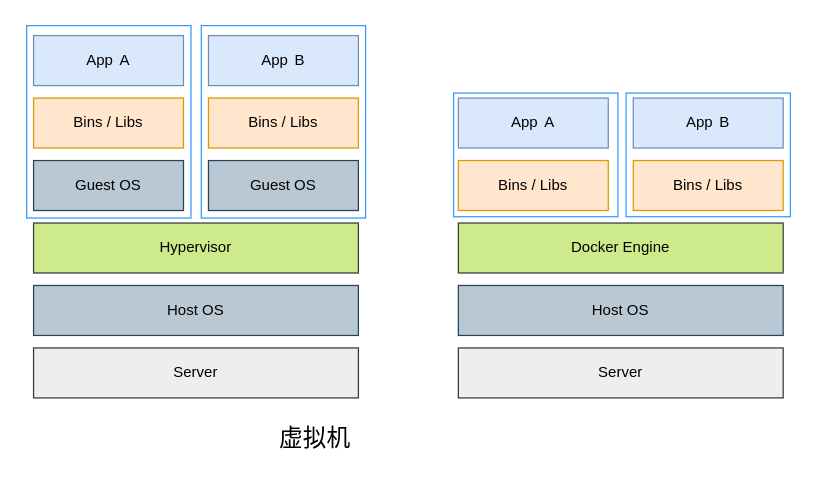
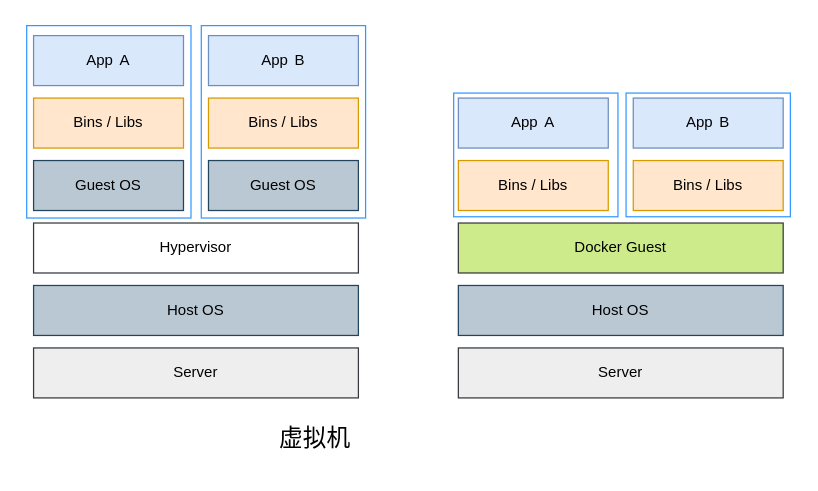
  <mxCell id="0" />
  <mxCell id="1" parent="0" />
  <mxCell id="2" value="App&lt;span style=&quot;white-space: pre;&quot;&gt;&#09;&lt;/span&gt;A" style="rounded=0;whiteSpace=wrap;html=1;fillColor=#dae8fc;strokeColor=#6c8ebf;" vertex="1" parent="1"><mxGeometry x="26" y="28" width="120" height="40" as="geometry" /></mxCell>
  <mxCell id="3" value="Bins / Libs" style="rounded=0;whiteSpace=wrap;html=1;fillColor=#ffe6cc;strokeColor=#d79b00;" vertex="1" parent="1"><mxGeometry x="26" y="78" width="120" height="40" as="geometry" /></mxCell>
  <mxCell id="4" value="Guest OS" style="rounded=0;whiteSpace=wrap;html=1;fillColor=#bac8d3;strokeColor=#23445d;" vertex="1" parent="1"><mxGeometry x="26" y="128" width="120" height="40" as="geometry" /></mxCell>
  <mxCell id="5" value="App&lt;span style=&quot;white-space: pre;&quot;&gt;&#09;&lt;/span&gt;B" style="rounded=0;whiteSpace=wrap;html=1;fillColor=#dae8fc;strokeColor=#6c8ebf;" vertex="1" parent="1"><mxGeometry x="166" y="28" width="120" height="40" as="geometry" /></mxCell>
  <mxCell id="6" value="Bins / Libs" style="rounded=0;whiteSpace=wrap;html=1;fillColor=#ffe6cc;strokeColor=#d79b00;" vertex="1" parent="1"><mxGeometry x="166" y="78" width="120" height="40" as="geometry" /></mxCell>
  <mxCell id="7" value="Guest OS" style="rounded=0;whiteSpace=wrap;html=1;fillColor=#bac8d3;strokeColor=#23445d;" vertex="1" parent="1"><mxGeometry x="166" y="128" width="120" height="40" as="geometry" /></mxCell>
- <mxCell id="8" value="Hypervisor" style="rounded=0;whiteSpace=wrap;html=1;fillColor=#cdeb8b;strokeColor=#36393d;" vertex="1" parent="1"><mxGeometry x="26" y="178" width="260" height="40" as="geometry" /></mxCell>
+ <mxCell id="8" value="Hypervisor" style="rounded=0;whiteSpace=wrap;html=1;fillColor=#ffffff;strokeColor=#36393d;" vertex="1" parent="1"><mxGeometry x="26" y="178" width="260" height="40" as="geometry" /></mxCell>
  <mxCell id="9" value="Host OS" style="rounded=0;whiteSpace=wrap;html=1;fillColor=#bac8d3;strokeColor=#23445d;" vertex="1" parent="1"><mxGeometry x="26" y="228" width="260" height="40" as="geometry" /></mxCell>
  <mxCell id="10" value="Server" style="rounded=0;whiteSpace=wrap;html=1;fillColor=#eeeeee;strokeColor=#36393d;" vertex="1" parent="1"><mxGeometry x="26" y="278" width="260" height="40" as="geometry" /></mxCell>
  <mxCell id="11" value="&lt;font style=&quot;font-size: 19px;&quot;&gt;虚拟机&lt;/font&gt;" style="text;html=1;align=center;verticalAlign=middle;resizable=0;points=[];autosize=1;strokeColor=none;fillColor=none;" vertex="1" parent="1"><mxGeometry x="211" y="331" width="80" height="40" as="geometry" /></mxCell>
  <mxCell id="12" value="App&lt;span style=&quot;white-space: pre;&quot;&gt;&#09;&lt;/span&gt;A" style="rounded=0;whiteSpace=wrap;html=1;fillColor=#dae8fc;strokeColor=#6c8ebf;" vertex="1" parent="1"><mxGeometry x="366" y="78" width="120" height="40" as="geometry" /></mxCell>
  <mxCell id="13" value="Bins / Libs" style="rounded=0;whiteSpace=wrap;html=1;fillColor=#ffe6cc;strokeColor=#d79b00;" vertex="1" parent="1"><mxGeometry x="366" y="128" width="120" height="40" as="geometry" /></mxCell>
  <mxCell id="14" value="App&lt;span style=&quot;white-space: pre;&quot;&gt;&#09;&lt;/span&gt;B" style="rounded=0;whiteSpace=wrap;html=1;fillColor=#dae8fc;strokeColor=#6c8ebf;" vertex="1" parent="1"><mxGeometry x="506" y="78" width="120" height="40" as="geometry" /></mxCell>
  <mxCell id="15" value="Bins / Libs" style="rounded=0;whiteSpace=wrap;html=1;fillColor=#ffe6cc;strokeColor=#d79b00;" vertex="1" parent="1"><mxGeometry x="506" y="128" width="120" height="40" as="geometry" /></mxCell>
- <mxCell id="16" value="Docker Engine" style="rounded=0;whiteSpace=wrap;html=1;fillColor=#cdeb8b;strokeColor=#36393d;" vertex="1" parent="1"><mxGeometry x="366" y="178" width="260" height="40" as="geometry" /></mxCell>
+ <mxCell id="16" value="Docker Guest" style="rounded=0;whiteSpace=wrap;html=1;fillColor=#cdeb8b;strokeColor=#36393d;" vertex="1" parent="1"><mxGeometry x="366" y="178" width="260" height="40" as="geometry" /></mxCell>
  <mxCell id="17" value="Host OS" style="rounded=0;whiteSpace=wrap;html=1;fillColor=#bac8d3;strokeColor=#23445d;" vertex="1" parent="1"><mxGeometry x="366" y="228" width="260" height="40" as="geometry" /></mxCell>
  <mxCell id="18" value="Server" style="rounded=0;whiteSpace=wrap;html=1;fillColor=#eeeeee;strokeColor=#36393d;" vertex="1" parent="1"><mxGeometry x="366" y="278" width="260" height="40" as="geometry" /></mxCell>
  <mxCell id="19" value="" style="rounded=0;whiteSpace=wrap;html=1;fillColor=none;strokeColor=#3399FF;" vertex="1" parent="1"><mxGeometry x="20.5" y="20" width="131.5" height="154" as="geometry" /></mxCell>
  <mxCell id="20" value="" style="rounded=0;whiteSpace=wrap;html=1;fillColor=none;strokeColor=#3399FF;" vertex="1" parent="1"><mxGeometry x="160.25" y="20" width="131.5" height="154" as="geometry" /></mxCell>
  <mxCell id="21" value="" style="rounded=0;whiteSpace=wrap;html=1;fillColor=none;strokeColor=#3399FF;" vertex="1" parent="1"><mxGeometry x="362.25" y="74" width="131.5" height="99" as="geometry" /></mxCell>
  <mxCell id="22" value="" style="rounded=0;whiteSpace=wrap;html=1;fillColor=none;strokeColor=#3399FF;" vertex="1" parent="1"><mxGeometry x="500.25" y="74" width="131.5" height="99" as="geometry" /></mxCell>
